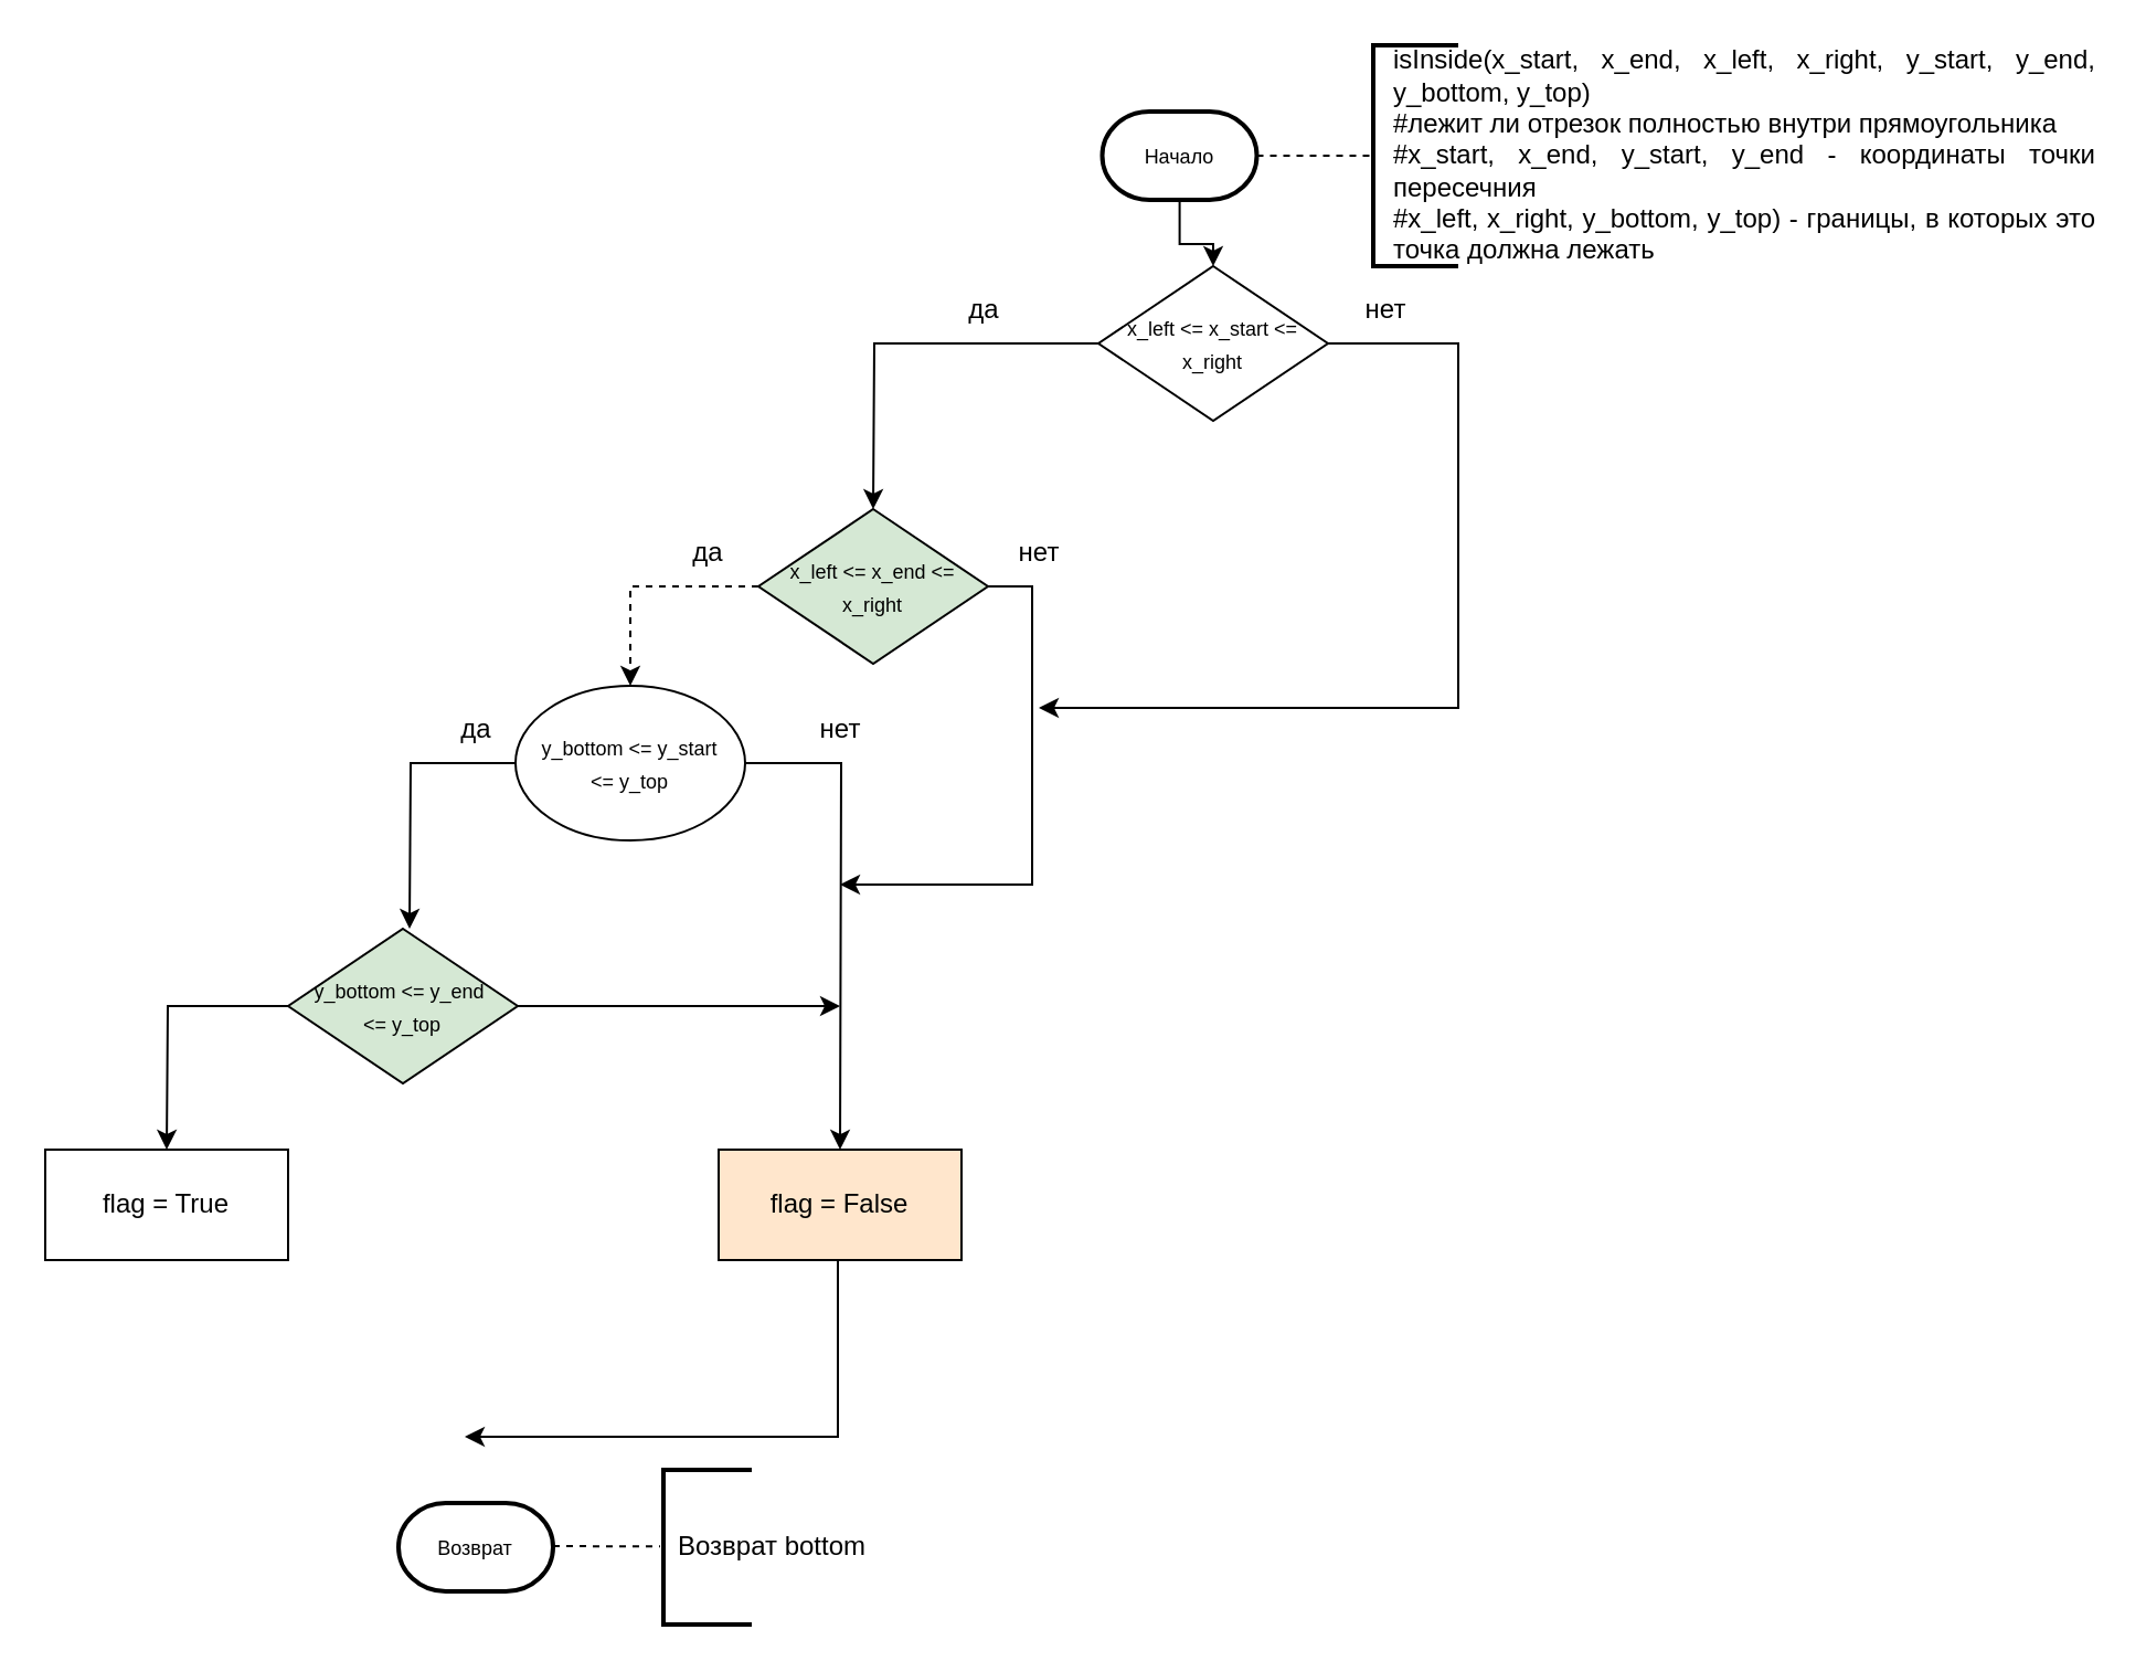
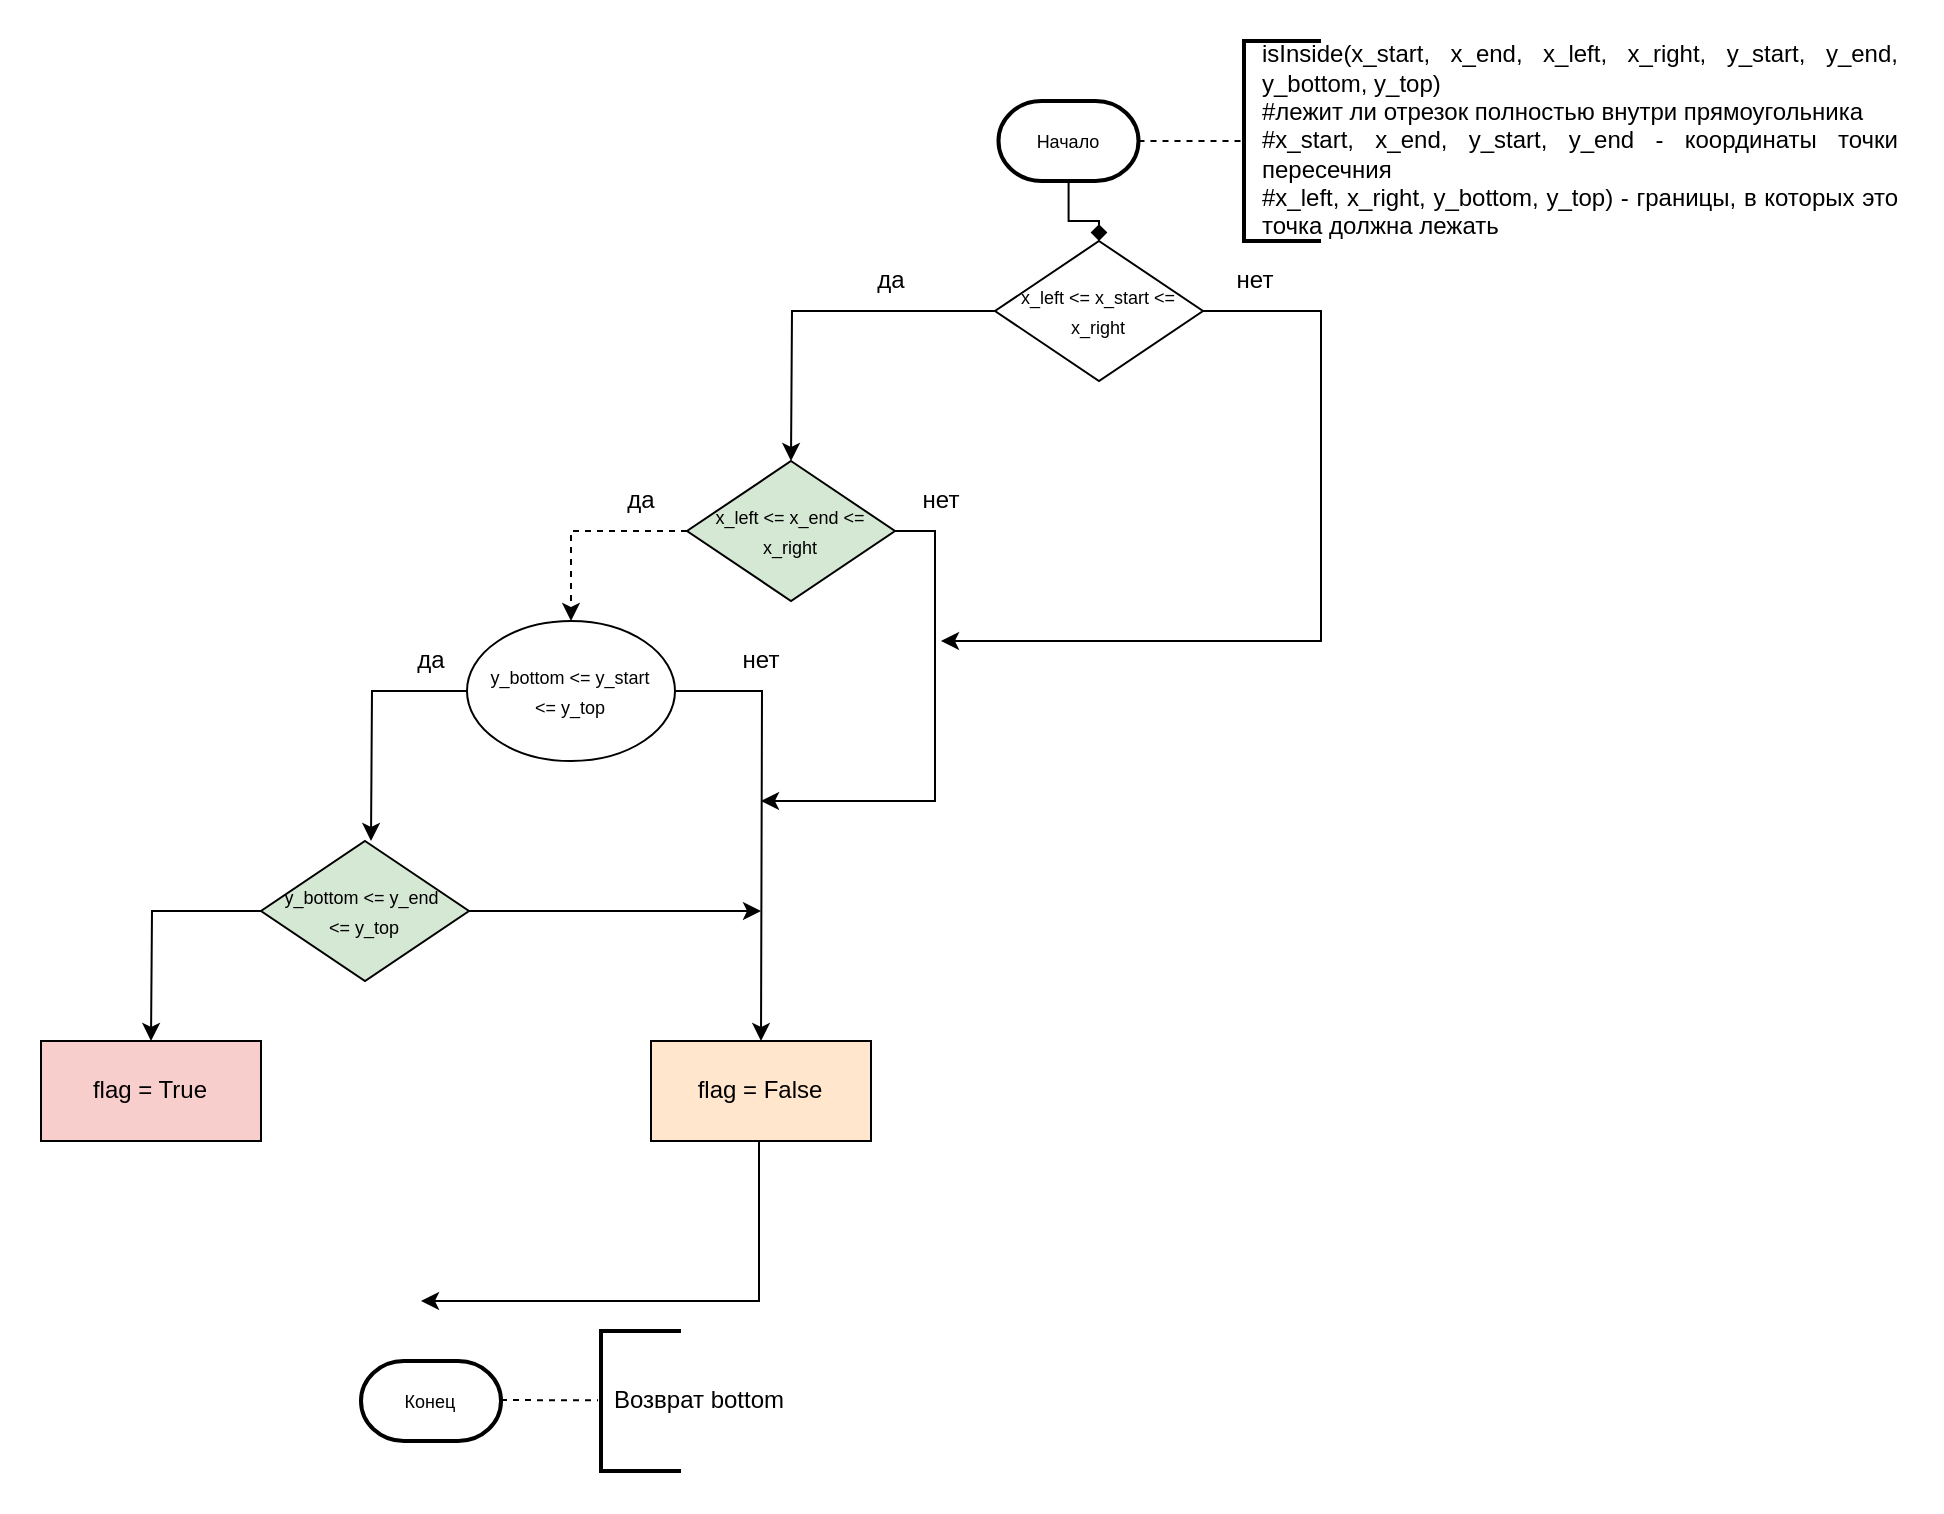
  <mxCell id="0" />
  <mxCell id="1" parent="0" />
- <mxCell id="2" style="edgeStyle=orthogonalEdgeStyle;rounded=0;orthogonalLoop=1;jettySize=auto;html=1;entryX=0.5;entryY=0;entryDx=0;entryDy=0;" parent="1" source="3" target="6" edge="1"><mxGeometry relative="1" as="geometry" /></mxCell>
+ <mxCell id="2" style="edgeStyle=orthogonalEdgeStyle;rounded=0;orthogonalLoop=1;jettySize=auto;html=1;entryX=0.5;entryY=0;entryDx=0;entryDy=0;endArrow=diamond;" parent="1" source="3" target="6" edge="1"><mxGeometry relative="1" as="geometry" /></mxCell>
  <mxCell id="3" value="&lt;span style=&quot;font-size: 9px&quot;&gt;Начало&lt;/span&gt;" style="strokeWidth=2;html=1;shape=mxgraph.flowchart.terminator;whiteSpace=wrap;" parent="1" vertex="1"><mxGeometry x="498.75" y="50" width="70" height="40" as="geometry" /></mxCell>
  <mxCell id="4" style="edgeStyle=orthogonalEdgeStyle;rounded=0;orthogonalLoop=1;jettySize=auto;html=1;entryX=0.5;entryY=0;entryDx=0;entryDy=0;exitX=0;exitY=0.5;exitDx=0;exitDy=0;" parent="1" source="6" edge="1"><mxGeometry relative="1" as="geometry"><mxPoint x="395" y="230" as="targetPoint" /></mxGeometry></mxCell>
  <mxCell id="5" style="edgeStyle=orthogonalEdgeStyle;rounded=0;orthogonalLoop=1;jettySize=auto;html=1;exitX=1;exitY=0.5;exitDx=0;exitDy=0;" parent="1" source="6" edge="1"><mxGeometry relative="1" as="geometry"><mxPoint x="470" y="320" as="targetPoint" /><Array as="points"><mxPoint x="660" y="155" /><mxPoint x="660" y="320" /></Array></mxGeometry></mxCell>
  <mxCell id="6" value="&lt;span style=&quot;font-size: 9px&quot;&gt;x_left &amp;lt;= x_start&amp;nbsp;&amp;lt;= x_right&lt;br&gt;&lt;/span&gt;" style="rhombus;whiteSpace=wrap;html=1;" parent="1" vertex="1"><mxGeometry x="497" y="120" width="104" height="70" as="geometry" /></mxCell>
  <mxCell id="7" value="" style="strokeWidth=2;html=1;shape=mxgraph.flowchart.annotation_1;align=left;pointerEvents=1;" parent="1" vertex="1"><mxGeometry x="621.5" y="20" width="38.5" height="100" as="geometry" /></mxCell>
  <mxCell id="8" value="" style="endArrow=none;dashed=1;html=1;entryX=0;entryY=0.5;entryDx=0;entryDy=0;entryPerimeter=0;" parent="1" target="7" edge="1"><mxGeometry width="50" height="50" relative="1" as="geometry"><mxPoint x="568.75" y="70" as="sourcePoint" /><mxPoint x="618.75" y="20" as="targetPoint" /></mxGeometry></mxCell>
  <mxCell id="9" value="&lt;div style=&quot;text-align: justify&quot;&gt;isInside(x_start, x_end, x_left, x_right, y_start, y_end, y_bottom, y_top)&lt;/div&gt;&lt;div style=&quot;text-align: justify&quot;&gt;#лежит ли отрезок полностью внутри прямоугольника&lt;/div&gt;&lt;div style=&quot;text-align: justify&quot;&gt;#x_start, x_end, y_start, y_end - координаты точки пересечния&lt;/div&gt;&lt;div style=&quot;text-align: justify&quot;&gt;#x_left, x_right, y_bottom, y_top)&amp;nbsp;- границы, в которых это точка должна лежать&lt;br&gt;&lt;/div&gt;" style="text;html=1;strokeColor=none;fillColor=none;align=center;verticalAlign=middle;whiteSpace=wrap;rounded=0;" parent="1" vertex="1"><mxGeometry x="630" y="20" width="320" height="100" as="geometry" /></mxCell>
  <mxCell id="10" value="" style="strokeWidth=2;html=1;shape=mxgraph.flowchart.annotation_1;align=left;pointerEvents=1;" parent="1" vertex="1"><mxGeometry x="300" y="665" width="40" height="70" as="geometry" /></mxCell>
  <mxCell id="11" value="&lt;div&gt;Возврат bottom&lt;/div&gt;" style="text;html=1;strokeColor=none;fillColor=none;align=left;verticalAlign=middle;whiteSpace=wrap;rounded=0;" parent="1" vertex="1"><mxGeometry x="305" y="670" width="100" height="60" as="geometry" /></mxCell>
  <mxCell id="12" value="" style="endArrow=none;dashed=1;html=1;" parent="1" edge="1"><mxGeometry width="50" height="50" relative="1" as="geometry"><mxPoint x="250" y="699.5" as="sourcePoint" /><mxPoint x="298.5" y="699.67" as="targetPoint" /></mxGeometry></mxCell>
  <mxCell id="13" value="да" style="text;html=1;align=center;verticalAlign=middle;resizable=0;points=[];autosize=1;" parent="1" vertex="1"><mxGeometry x="430" y="130" width="30" height="20" as="geometry" /></mxCell>
  <mxCell id="14" value="нет" style="text;html=1;align=center;verticalAlign=middle;resizable=0;points=[];autosize=1;" parent="1" vertex="1"><mxGeometry x="611.5" y="130" width="30" height="20" as="geometry" /></mxCell>
  <mxCell id="15" style="edgeStyle=orthogonalEdgeStyle;rounded=0;orthogonalLoop=1;jettySize=auto;html=1;exitX=1;exitY=0.5;exitDx=0;exitDy=0;" parent="1" source="17" edge="1"><mxGeometry relative="1" as="geometry"><mxPoint x="380" y="400" as="targetPoint" /><Array as="points"><mxPoint x="467" y="265" /><mxPoint x="467" y="400" /></Array></mxGeometry></mxCell>
  <mxCell id="16" style="edgeStyle=orthogonalEdgeStyle;rounded=0;orthogonalLoop=1;jettySize=auto;html=1;entryX=0.5;entryY=0;entryDx=0;entryDy=0;dashed=1;" parent="1" source="17" target="20" edge="1"><mxGeometry relative="1" as="geometry" /></mxCell>
  <mxCell id="17" value="&lt;span style=&quot;font-size: 9px&quot;&gt;x_left &amp;lt;= x_end &amp;lt;= x_right&lt;/span&gt;" style="rhombus;whiteSpace=wrap;html=1;fillColor=#d5e8d4;" parent="1" vertex="1"><mxGeometry x="343" y="230" width="104" height="70" as="geometry" /></mxCell>
  <mxCell id="18" style="edgeStyle=orthogonalEdgeStyle;rounded=0;orthogonalLoop=1;jettySize=auto;html=1;entryX=0.5;entryY=0;entryDx=0;entryDy=0;entryPerimeter=0;" parent="1" source="20" edge="1"><mxGeometry relative="1" as="geometry"><mxPoint x="185" y="420" as="targetPoint" /></mxGeometry></mxCell>
  <mxCell id="19" style="edgeStyle=orthogonalEdgeStyle;rounded=0;orthogonalLoop=1;jettySize=auto;html=1;entryX=0.5;entryY=0;entryDx=0;entryDy=0;entryPerimeter=0;" parent="1" source="20" edge="1"><mxGeometry relative="1" as="geometry"><mxPoint x="380" y="520" as="targetPoint" /></mxGeometry></mxCell>
  <mxCell id="20" value="&lt;span style=&quot;font-size: 9px&quot;&gt;y_bottom &amp;lt;= y_start &lt;br&gt;&amp;lt;= y_top&lt;/span&gt;" style="ellipse;whiteSpace=wrap;html=1;" parent="1" vertex="1"><mxGeometry x="233" y="310" width="104" height="70" as="geometry" /></mxCell>
  <mxCell id="21" value="да" style="text;html=1;align=center;verticalAlign=middle;resizable=0;points=[];autosize=1;" parent="1" vertex="1"><mxGeometry x="305" y="240" width="30" height="20" as="geometry" /></mxCell>
  <mxCell id="22" value="нет" style="text;html=1;align=center;verticalAlign=middle;resizable=0;points=[];autosize=1;" parent="1" vertex="1"><mxGeometry x="455" y="240" width="30" height="20" as="geometry" /></mxCell>
  <mxCell id="23" value="да" style="text;html=1;align=center;verticalAlign=middle;resizable=0;points=[];autosize=1;" parent="1" vertex="1"><mxGeometry x="200" y="320" width="30" height="20" as="geometry" /></mxCell>
  <mxCell id="24" value="нет" style="text;html=1;align=center;verticalAlign=middle;resizable=0;points=[];autosize=1;" parent="1" vertex="1"><mxGeometry x="365" y="320" width="30" height="20" as="geometry" /></mxCell>
  <mxCell id="25" style="edgeStyle=orthogonalEdgeStyle;rounded=0;orthogonalLoop=1;jettySize=auto;html=1;entryX=0.5;entryY=0;entryDx=0;entryDy=0;entryPerimeter=0;exitX=0;exitY=0.5;exitDx=0;exitDy=0;" parent="1" source="27" edge="1"><mxGeometry relative="1" as="geometry"><mxPoint x="75" y="520" as="targetPoint" /></mxGeometry></mxCell>
  <mxCell id="26" style="edgeStyle=orthogonalEdgeStyle;rounded=0;orthogonalLoop=1;jettySize=auto;html=1;" parent="1" source="27" edge="1"><mxGeometry relative="1" as="geometry"><mxPoint x="380" y="455" as="targetPoint" /></mxGeometry></mxCell>
  <mxCell id="27" value="&lt;span style=&quot;font-size: 9px&quot;&gt;y_bottom &amp;lt;= y_end&amp;nbsp;&lt;br&gt;&amp;lt;= y_top&lt;/span&gt;" style="rhombus;whiteSpace=wrap;html=1;fillColor=#d5e8d4;" parent="1" vertex="1"><mxGeometry x="130" y="420" width="104" height="70" as="geometry" /></mxCell>
- <mxCell id="28" value="&lt;span style=&quot;font-size: 9px&quot;&gt;Возврат&lt;/span&gt;" style="strokeWidth=2;html=1;shape=mxgraph.flowchart.terminator;whiteSpace=wrap;" parent="1" vertex="1"><mxGeometry x="180" y="680" width="70" height="40" as="geometry" /></mxCell>
- <mxCell id="29" value="flag = True" style="rounded=0;whiteSpace=wrap;html=1;" parent="1" vertex="1"><mxGeometry x="20" y="520" width="110" height="50" as="geometry" /></mxCell>
+ <mxCell id="28" value="&lt;span style=&quot;font-size: 9px&quot;&gt;Конец&lt;/span&gt;" style="strokeWidth=2;html=1;shape=mxgraph.flowchart.terminator;whiteSpace=wrap;" parent="1" vertex="1"><mxGeometry x="180" y="680" width="70" height="40" as="geometry" /></mxCell>
+ <mxCell id="29" value="flag = True" style="rounded=0;whiteSpace=wrap;html=1;fillColor=#f8cecc;" parent="1" vertex="1"><mxGeometry x="20" y="520" width="110" height="50" as="geometry" /></mxCell>
  <mxCell id="30" style="edgeStyle=orthogonalEdgeStyle;rounded=0;orthogonalLoop=1;jettySize=auto;html=1;exitX=0.5;exitY=1;exitDx=0;exitDy=0;" parent="1" source="31" edge="1"><mxGeometry relative="1" as="geometry"><mxPoint x="210" y="650" as="targetPoint" /><mxPoint x="383" y="570" as="sourcePoint" /><Array as="points"><mxPoint x="379" y="570" /><mxPoint x="379" y="650" /></Array></mxGeometry></mxCell>
  <mxCell id="31" value="flag = False" style="rounded=0;whiteSpace=wrap;html=1;fillColor=#ffe6cc;" parent="1" vertex="1"><mxGeometry x="325" y="520" width="110" height="50" as="geometry" /></mxCell>
  <mxCell id="32" style="edgeStyle=orthogonalEdgeStyle;rounded=0;orthogonalLoop=1;jettySize=auto;html=1;exitX=0.5;exitY=1;exitDx=0;exitDy=0;exitPerimeter=0;" parent="1" source="10" target="10" edge="1"><mxGeometry relative="1" as="geometry" /></mxCell>
